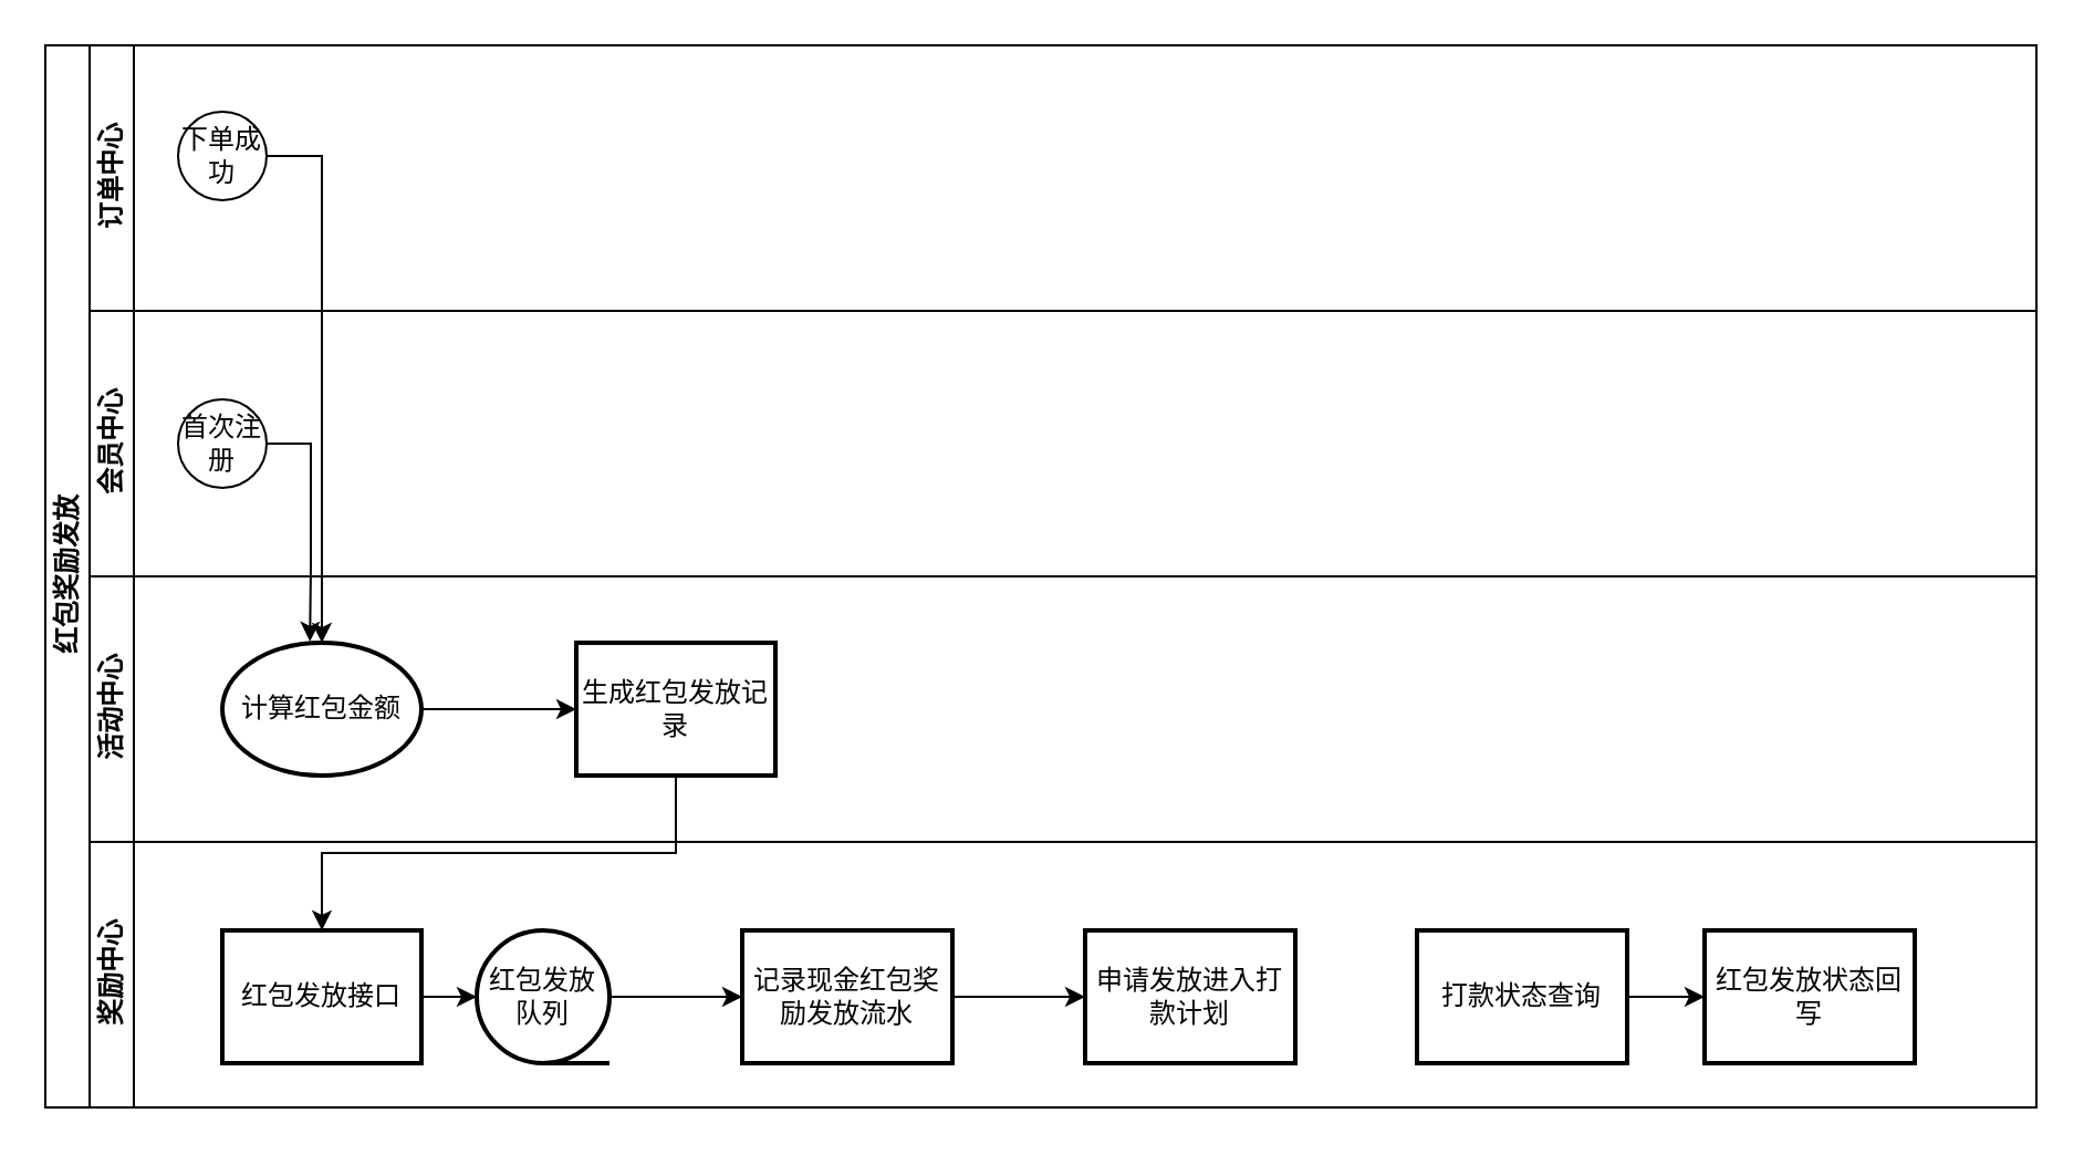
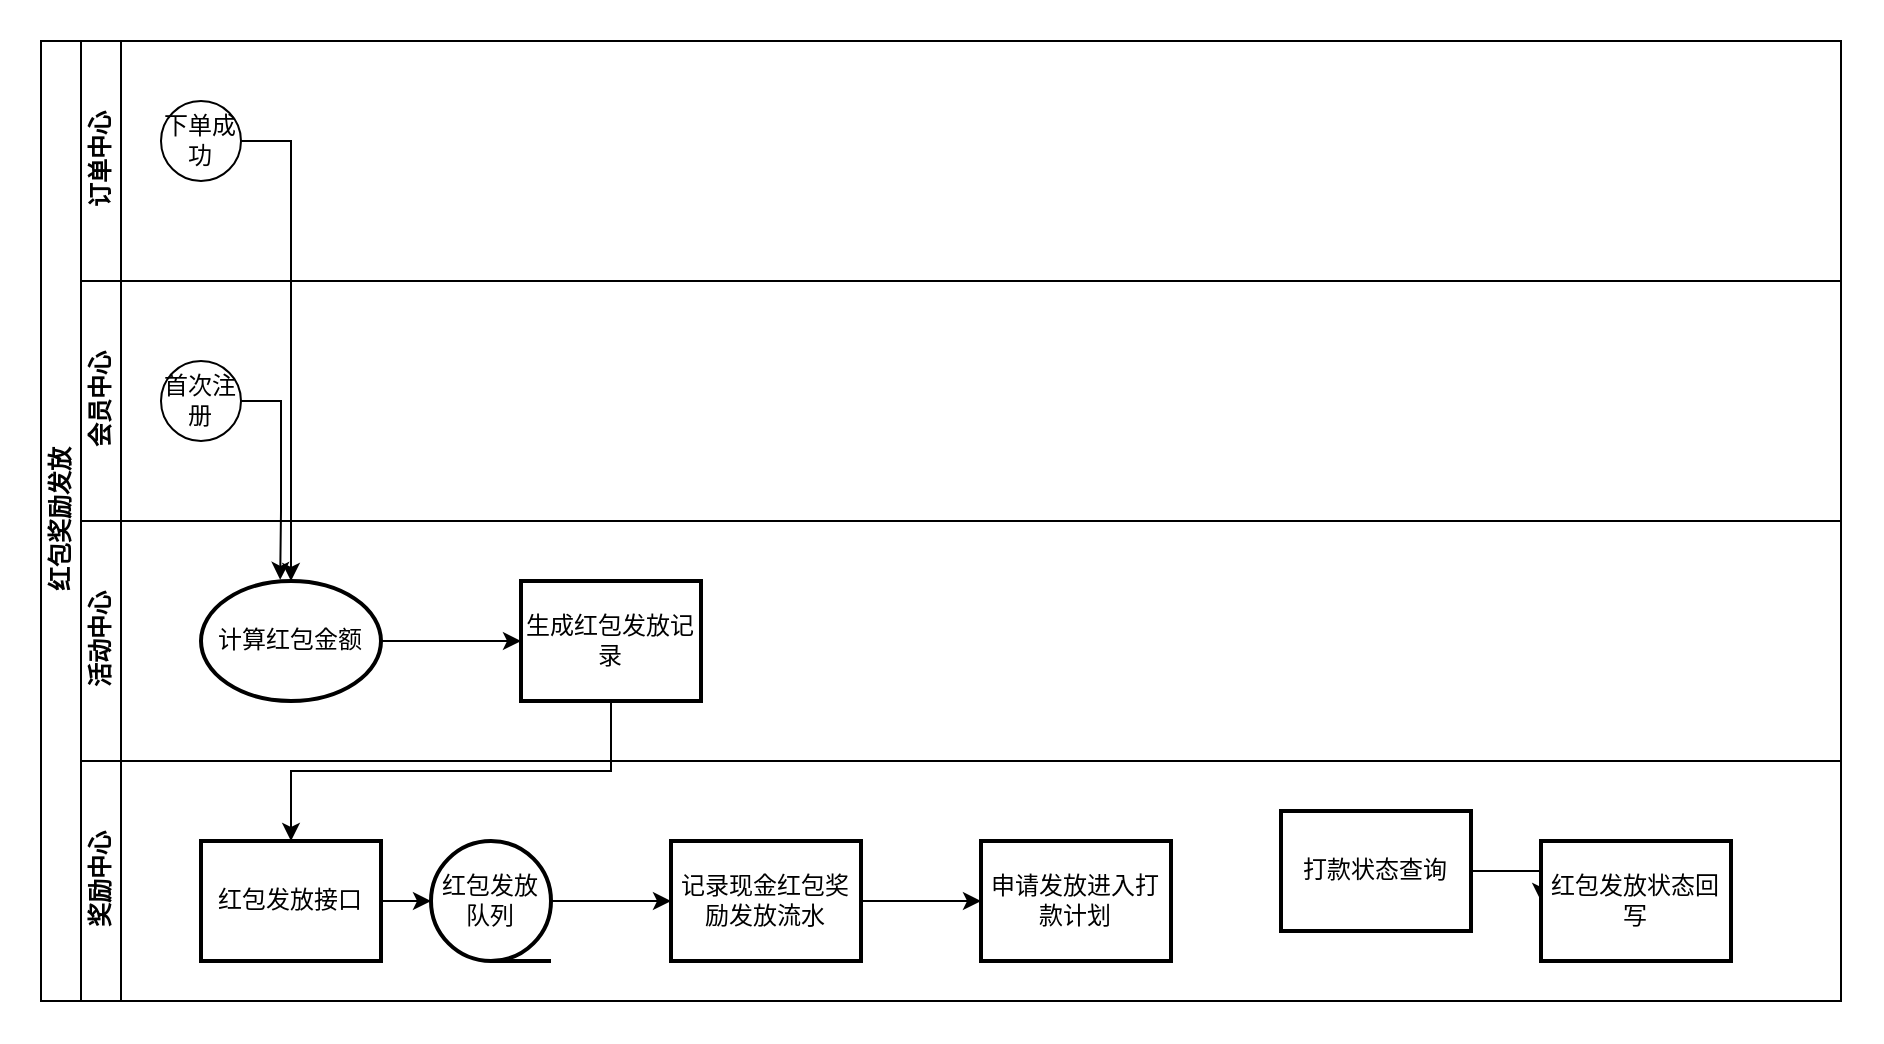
  <mxCell id="0" />
  <mxCell id="1" parent="0" />
  <mxCell id="2" value="红包奖励发放" style="swimlane;html=1;childLayout=stackLayout;resizeParent=1;resizeParentMax=0;horizontal=0;startSize=20;horizontalStack=0;" parent="1" vertex="1"><mxGeometry x="20" y="20" width="900" height="480" as="geometry"><mxRectangle x="120" y="120" width="40" height="110" as="alternateBounds" /></mxGeometry></mxCell>
  <mxCell id="3" value="订单中心" style="swimlane;html=1;startSize=20;horizontal=0;" vertex="1" parent="2"><mxGeometry x="20" width="880" height="120" as="geometry" /></mxCell>
  <mxCell id="4" value="下单成功" style="ellipse;whiteSpace=wrap;html=1;" vertex="1" parent="3"><mxGeometry x="40" y="30" width="40" height="40" as="geometry" /></mxCell>
  <mxCell id="5" value="会员中心" style="swimlane;html=1;startSize=20;horizontal=0;" parent="2" vertex="1"><mxGeometry x="20" y="120" width="880" height="120" as="geometry" /></mxCell>
  <mxCell id="6" value="首次注册" style="ellipse;whiteSpace=wrap;html=1;" parent="5" vertex="1"><mxGeometry x="40" y="40" width="40" height="40" as="geometry" /></mxCell>
  <mxCell id="7" value="活动中心" style="swimlane;html=1;startSize=20;horizontal=0;" parent="2" vertex="1"><mxGeometry x="20" y="240" width="880" height="120" as="geometry" /></mxCell>
  <mxCell id="8" style="edgeStyle=orthogonalEdgeStyle;rounded=0;orthogonalLoop=1;jettySize=auto;html=1;exitX=1;exitY=0.5;exitDx=0;exitDy=0;entryX=0;entryY=0.5;entryDx=0;entryDy=0;" edge="1" parent="7" source="9" target="10"><mxGeometry relative="1" as="geometry" /></mxCell>
  <mxCell id="9" value="计算红包金额" style="ellipse;whiteSpace=wrap;html=1;absoluteArcSize=1;arcSize=0;strokeWidth=2;" vertex="1" parent="7"><mxGeometry x="60" y="30" width="90" height="60" as="geometry" /></mxCell>
  <mxCell id="10" value="生成红包发放记录" style="rounded=1;whiteSpace=wrap;html=1;absoluteArcSize=1;arcSize=0;strokeWidth=2;" vertex="1" parent="7"><mxGeometry x="220" y="30" width="90" height="60" as="geometry" /></mxCell>
  <mxCell id="11" value="奖励中心" style="swimlane;html=1;startSize=20;horizontal=0;" parent="2" vertex="1"><mxGeometry x="20" y="360" width="880" height="120" as="geometry" /></mxCell>
  <mxCell id="12" value="红包发放接口" style="rounded=1;whiteSpace=wrap;html=1;absoluteArcSize=1;arcSize=0;strokeWidth=2;" vertex="1" parent="11"><mxGeometry x="60" y="40" width="90" height="60" as="geometry" /></mxCell>
  <mxCell id="13" value="" style="edgeStyle=orthogonalEdgeStyle;rounded=0;orthogonalLoop=1;jettySize=auto;html=1;" edge="1" parent="11" source="14" target="17"><mxGeometry relative="1" as="geometry" /></mxCell>
  <mxCell id="14" value="红包发放队列" style="strokeWidth=2;html=1;shape=mxgraph.flowchart.sequential_data;whiteSpace=wrap;" vertex="1" parent="11"><mxGeometry x="175" y="40" width="60" height="60" as="geometry" /></mxCell>
  <mxCell id="15" style="edgeStyle=orthogonalEdgeStyle;rounded=0;orthogonalLoop=1;jettySize=auto;html=1;exitX=1;exitY=0.5;exitDx=0;exitDy=0;entryX=0;entryY=0.5;entryDx=0;entryDy=0;entryPerimeter=0;" edge="1" parent="11" source="12" target="14"><mxGeometry relative="1" as="geometry" /></mxCell>
  <mxCell id="16" style="edgeStyle=orthogonalEdgeStyle;rounded=0;orthogonalLoop=1;jettySize=auto;html=1;exitX=1;exitY=0.5;exitDx=0;exitDy=0;entryX=0;entryY=0.5;entryDx=0;entryDy=0;" edge="1" parent="11" source="17" target="18"><mxGeometry relative="1" as="geometry" /></mxCell>
  <mxCell id="17" value="记录现金红包奖励发放流水" style="whiteSpace=wrap;html=1;strokeWidth=2;" vertex="1" parent="11"><mxGeometry x="295" y="40" width="95" height="60" as="geometry" /></mxCell>
  <mxCell id="18" value="申请发放进入打款计划" style="whiteSpace=wrap;html=1;strokeWidth=2;" vertex="1" parent="11"><mxGeometry x="450" y="40" width="95" height="60" as="geometry" /></mxCell>
  <mxCell id="19" style="edgeStyle=orthogonalEdgeStyle;rounded=0;orthogonalLoop=1;jettySize=auto;html=1;exitX=1;exitY=0.5;exitDx=0;exitDy=0;" edge="1" parent="11" source="20"><mxGeometry relative="1" as="geometry"><mxPoint x="730" y="70" as="targetPoint" /></mxGeometry></mxCell>
- <mxCell id="20" value="打款状态查询" style="whiteSpace=wrap;html=1;strokeWidth=2;" vertex="1" parent="11"><mxGeometry x="600" y="40" width="95" height="60" as="geometry" /></mxCell>
+ <mxCell id="20" value="打款状态查询" style="whiteSpace=wrap;html=1;strokeWidth=2;" vertex="1" parent="11"><mxGeometry x="600" y="25" width="95" height="60" as="geometry" /></mxCell>
  <mxCell id="21" value="红包发放状态回写" style="whiteSpace=wrap;html=1;strokeWidth=2;" vertex="1" parent="11"><mxGeometry x="730" y="40" width="95" height="60" as="geometry" /></mxCell>
  <mxCell id="22" style="edgeStyle=orthogonalEdgeStyle;rounded=0;orthogonalLoop=1;jettySize=auto;html=1;exitX=1;exitY=0.5;exitDx=0;exitDy=0;entryX=0.44;entryY=-0.01;entryDx=0;entryDy=0;entryPerimeter=0;" edge="1" parent="2" source="6" target="9"><mxGeometry relative="1" as="geometry" /></mxCell>
  <mxCell id="23" style="edgeStyle=orthogonalEdgeStyle;rounded=0;orthogonalLoop=1;jettySize=auto;html=1;exitX=1;exitY=0.5;exitDx=0;exitDy=0;entryX=0.5;entryY=0;entryDx=0;entryDy=0;" edge="1" parent="2" source="4" target="9"><mxGeometry relative="1" as="geometry" /></mxCell>
  <mxCell id="24" style="edgeStyle=orthogonalEdgeStyle;rounded=0;orthogonalLoop=1;jettySize=auto;html=1;exitX=0.5;exitY=1;exitDx=0;exitDy=0;" edge="1" parent="2" source="10" target="12"><mxGeometry relative="1" as="geometry" /></mxCell>
